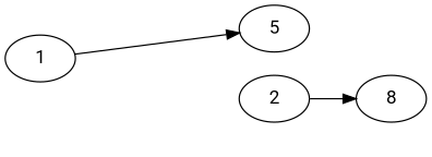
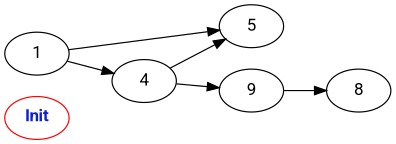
  digraph {
    fontname=Roboto
    rankdir=LR
    node [fontname=Roboto]
    edge [fontname=Roboto]
+   n1 [color=red fontcolor="#1020d0" label=<<b>Init</b>>]
    1
+   4
    5
    n5 [label=8]
-   2
+   2 [label=9]
+   1 -> 4
    1 -> 5
+   4 -> 5
+   4 -> 2
    2 -> n5
  }
